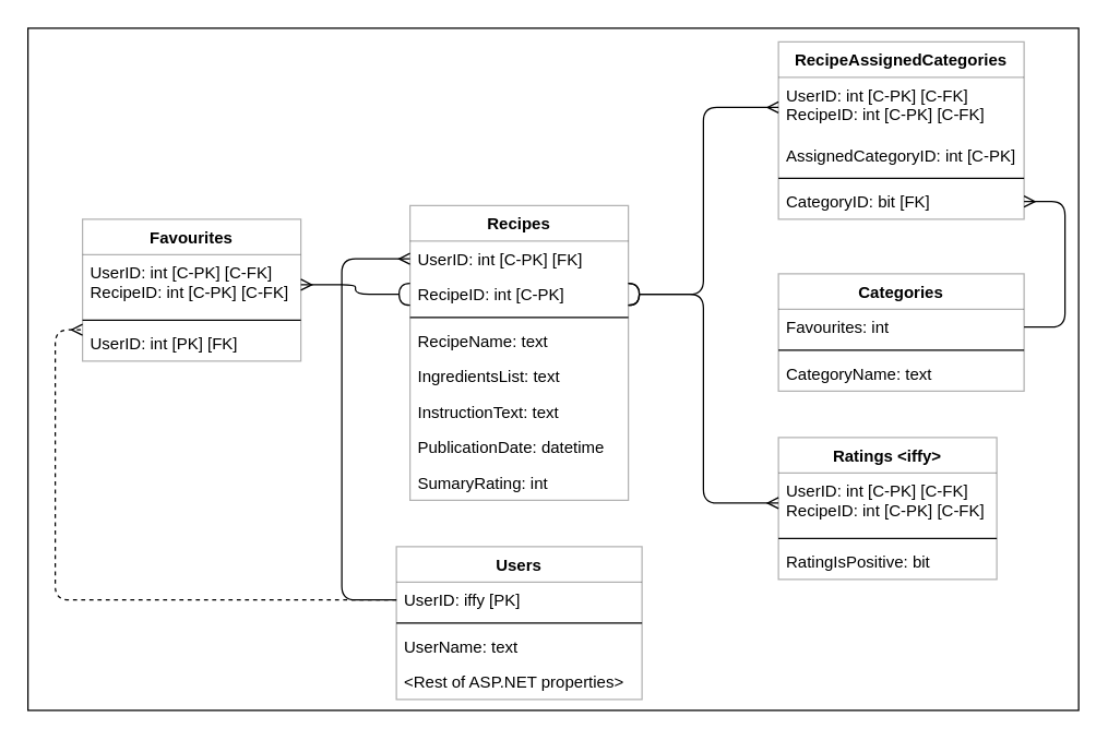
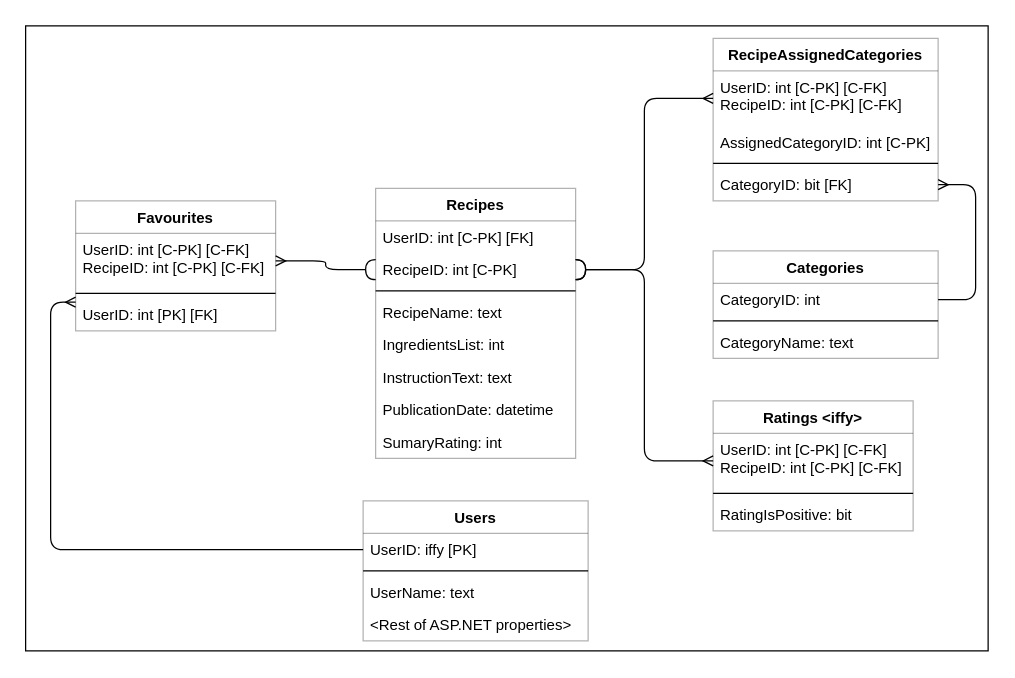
  <mxCell id="0" />
  <mxCell id="1" parent="0" />
  <mxCell id="2" value="" style="whiteSpace=wrap;html=1;" vertex="1" parent="1"><mxGeometry x="20" y="20" width="770" height="500" as="geometry" /></mxCell>
  <mxCell id="3" value="Recipes" style="swimlane;fontStyle=1;align=center;verticalAlign=top;childLayout=stackLayout;horizontal=1;startSize=26;horizontalStack=0;resizeParent=1;resizeParentMax=0;resizeLast=0;collapsible=1;marginBottom=0;opacity=30;" vertex="1" parent="1"><mxGeometry x="300" y="150" width="160" height="216" as="geometry" /></mxCell>
  <mxCell id="4" value="UserID: int [C-PK] [FK]" style="text;strokeColor=none;align=left;verticalAlign=top;spacingLeft=4;spacingRight=4;overflow=hidden;rotatable=0;points=[[0,0.5],[1,0.5]];portConstraint=eastwest;" vertex="1" parent="3"><mxGeometry y="26" width="160" height="26" as="geometry" /></mxCell>
  <mxCell id="5" value="RecipeID: int [C-PK]" style="text;strokeColor=none;align=left;verticalAlign=top;spacingLeft=4;spacingRight=4;overflow=hidden;rotatable=0;points=[[0,0.5],[1,0.5]];portConstraint=eastwest;" vertex="1" parent="3"><mxGeometry y="52" width="160" height="26" as="geometry" /></mxCell>
  <mxCell id="6" value="" style="line;strokeWidth=1;fillColor=none;align=left;verticalAlign=middle;spacingTop=-1;spacingLeft=3;spacingRight=3;rotatable=0;labelPosition=right;points=[];portConstraint=eastwest;" vertex="1" parent="3"><mxGeometry y="78" width="160" height="8" as="geometry" /></mxCell>
  <mxCell id="7" value="RecipeName: text" style="text;strokeColor=none;fillColor=none;align=left;verticalAlign=top;spacingLeft=4;spacingRight=4;overflow=hidden;rotatable=0;points=[[0,0.5],[1,0.5]];portConstraint=eastwest;" vertex="1" parent="3"><mxGeometry y="86" width="160" height="26" as="geometry" /></mxCell>
- <mxCell id="8" value="IngredientsList: text" style="text;strokeColor=none;fillColor=none;align=left;verticalAlign=top;spacingLeft=4;spacingRight=4;overflow=hidden;rotatable=0;points=[[0,0.5],[1,0.5]];portConstraint=eastwest;" vertex="1" parent="3"><mxGeometry y="112" width="160" height="26" as="geometry" /></mxCell>
+ <mxCell id="8" value="IngredientsList: int" style="text;strokeColor=none;fillColor=none;align=left;verticalAlign=top;spacingLeft=4;spacingRight=4;overflow=hidden;rotatable=0;points=[[0,0.5],[1,0.5]];portConstraint=eastwest;" vertex="1" parent="3"><mxGeometry y="112" width="160" height="26" as="geometry" /></mxCell>
  <mxCell id="9" value="InstructionText: text" style="text;strokeColor=none;fillColor=none;align=left;verticalAlign=top;spacingLeft=4;spacingRight=4;overflow=hidden;rotatable=0;points=[[0,0.5],[1,0.5]];portConstraint=eastwest;" vertex="1" parent="3"><mxGeometry y="138" width="160" height="26" as="geometry" /></mxCell>
  <mxCell id="10" value="PublicationDate: datetime" style="text;strokeColor=none;fillColor=none;align=left;verticalAlign=top;spacingLeft=4;spacingRight=4;overflow=hidden;rotatable=0;points=[[0,0.5],[1,0.5]];portConstraint=eastwest;" vertex="1" parent="3"><mxGeometry y="164" width="160" height="26" as="geometry" /></mxCell>
  <mxCell id="11" value="SumaryRating: int" style="text;strokeColor=none;fillColor=none;align=left;verticalAlign=top;spacingLeft=4;spacingRight=4;overflow=hidden;rotatable=0;points=[[0,0.5],[1,0.5]];portConstraint=eastwest;" vertex="1" parent="3"><mxGeometry y="190" width="160" height="26" as="geometry" /></mxCell>
  <mxCell id="12" value="Favourites" style="swimlane;fontStyle=1;align=center;verticalAlign=top;childLayout=stackLayout;horizontal=1;startSize=26;horizontalStack=0;resizeParent=1;resizeParentMax=0;resizeLast=0;collapsible=1;marginBottom=0;opacity=30;" vertex="1" parent="1"><mxGeometry x="60" y="160" width="160" height="104" as="geometry" /></mxCell>
  <mxCell id="13" value="UserID: int [C-PK] [C-FK]&#10;RecipeID: int [C-PK] [C-FK]" style="text;strokeColor=none;align=left;verticalAlign=top;spacingLeft=4;spacingRight=4;overflow=hidden;rotatable=0;points=[[0,0.5],[1,0.5]];portConstraint=eastwest;" vertex="1" parent="12"><mxGeometry y="26" width="160" height="44" as="geometry" /></mxCell>
  <mxCell id="14" value="" style="line;strokeWidth=1;fillColor=none;align=left;verticalAlign=middle;spacingTop=-1;spacingLeft=3;spacingRight=3;rotatable=0;labelPosition=right;points=[];portConstraint=eastwest;" vertex="1" parent="12"><mxGeometry y="70" width="160" height="8" as="geometry" /></mxCell>
  <mxCell id="15" value="UserID: int [PK] [FK]" style="text;strokeColor=none;fillColor=none;align=left;verticalAlign=top;spacingLeft=4;spacingRight=4;overflow=hidden;rotatable=0;points=[[0,0.5],[1,0.5]];portConstraint=eastwest;" vertex="1" parent="12"><mxGeometry y="78" width="160" height="26" as="geometry" /></mxCell>
  <mxCell id="16" value="Users" style="swimlane;fontStyle=1;align=center;verticalAlign=top;childLayout=stackLayout;horizontal=1;startSize=26;horizontalStack=0;resizeParent=1;resizeParentMax=0;resizeLast=0;collapsible=1;marginBottom=0;opacity=30;" vertex="1" parent="1"><mxGeometry x="290" y="400" width="180" height="112" as="geometry" /></mxCell>
  <mxCell id="17" value="UserID: iffy [PK]" style="text;strokeColor=none;align=left;verticalAlign=top;spacingLeft=4;spacingRight=4;overflow=hidden;rotatable=0;points=[[0,0.5],[1,0.5]];portConstraint=eastwest;" vertex="1" parent="16"><mxGeometry y="26" width="180" height="26" as="geometry" /></mxCell>
  <mxCell id="18" value="" style="line;strokeWidth=1;fillColor=none;align=left;verticalAlign=middle;spacingTop=-1;spacingLeft=3;spacingRight=3;rotatable=0;labelPosition=right;points=[];portConstraint=eastwest;" vertex="1" parent="16"><mxGeometry y="52" width="180" height="8" as="geometry" /></mxCell>
  <mxCell id="19" value="UserName: text" style="text;strokeColor=none;fillColor=none;align=left;verticalAlign=top;spacingLeft=4;spacingRight=4;overflow=hidden;rotatable=0;points=[[0,0.5],[1,0.5]];portConstraint=eastwest;" vertex="1" parent="16"><mxGeometry y="60" width="180" height="26" as="geometry" /></mxCell>
  <mxCell id="20" value="&lt;Rest of ASP.NET properties&gt;" style="text;strokeColor=none;fillColor=none;align=left;verticalAlign=top;spacingLeft=4;spacingRight=4;overflow=hidden;rotatable=0;points=[[0,0.5],[1,0.5]];portConstraint=eastwest;" vertex="1" parent="16"><mxGeometry y="86" width="180" height="26" as="geometry" /></mxCell>
  <mxCell id="21" value="Categories" style="swimlane;fontStyle=1;align=center;verticalAlign=top;childLayout=stackLayout;horizontal=1;startSize=26;horizontalStack=0;resizeParent=1;resizeParentMax=0;resizeLast=0;collapsible=1;marginBottom=0;opacity=30;" vertex="1" parent="1"><mxGeometry x="570" y="200" width="180" height="86" as="geometry" /></mxCell>
- <mxCell id="22" value="Favourites: int" style="text;strokeColor=none;align=left;verticalAlign=top;spacingLeft=4;spacingRight=4;overflow=hidden;rotatable=0;points=[[0,0.5],[1,0.5]];portConstraint=eastwest;" vertex="1" parent="21"><mxGeometry y="26" width="180" height="26" as="geometry" /></mxCell>
+ <mxCell id="22" value="CategoryID: int" style="text;strokeColor=none;align=left;verticalAlign=top;spacingLeft=4;spacingRight=4;overflow=hidden;rotatable=0;points=[[0,0.5],[1,0.5]];portConstraint=eastwest;" vertex="1" parent="21"><mxGeometry y="26" width="180" height="26" as="geometry" /></mxCell>
  <mxCell id="23" value="" style="line;strokeWidth=1;fillColor=none;align=left;verticalAlign=middle;spacingTop=-1;spacingLeft=3;spacingRight=3;rotatable=0;labelPosition=right;points=[];portConstraint=eastwest;" vertex="1" parent="21"><mxGeometry y="52" width="180" height="8" as="geometry" /></mxCell>
  <mxCell id="24" value="CategoryName: text" style="text;strokeColor=none;fillColor=none;align=left;verticalAlign=top;spacingLeft=4;spacingRight=4;overflow=hidden;rotatable=0;points=[[0,0.5],[1,0.5]];portConstraint=eastwest;" vertex="1" parent="21"><mxGeometry y="60" width="180" height="26" as="geometry" /></mxCell>
  <mxCell id="25" value="RecipeAssignedCategories" style="swimlane;fontStyle=1;align=center;verticalAlign=top;childLayout=stackLayout;horizontal=1;startSize=26;horizontalStack=0;resizeParent=1;resizeParentMax=0;resizeLast=0;collapsible=1;marginBottom=0;opacity=30;" vertex="1" parent="1"><mxGeometry x="570" y="30" width="180" height="130" as="geometry"><mxRectangle x="810" y="430" width="120" height="26" as="alternateBounds" /></mxGeometry></mxCell>
  <mxCell id="26" value="UserID: int [C-PK] [C-FK]&#10;RecipeID: int [C-PK] [C-FK]" style="text;strokeColor=none;align=left;verticalAlign=top;spacingLeft=4;spacingRight=4;overflow=hidden;rotatable=0;points=[[0,0.5],[1,0.5]];portConstraint=eastwest;" vertex="1" parent="25"><mxGeometry y="26" width="180" height="44" as="geometry" /></mxCell>
  <mxCell id="27" value="AssignedCategoryID: int [C-PK]" style="text;strokeColor=none;align=left;verticalAlign=top;spacingLeft=4;spacingRight=4;overflow=hidden;rotatable=0;points=[[0,0.5],[1,0.5]];portConstraint=eastwest;" vertex="1" parent="25"><mxGeometry y="70" width="180" height="26" as="geometry" /></mxCell>
  <mxCell id="28" value="" style="line;strokeWidth=1;fillColor=none;align=left;verticalAlign=middle;spacingTop=-1;spacingLeft=3;spacingRight=3;rotatable=0;labelPosition=right;points=[];portConstraint=eastwest;" vertex="1" parent="25"><mxGeometry y="96" width="180" height="8" as="geometry" /></mxCell>
  <mxCell id="29" value="CategoryID: bit [FK]" style="text;strokeColor=none;fillColor=none;align=left;verticalAlign=top;spacingLeft=4;spacingRight=4;overflow=hidden;rotatable=0;points=[[0,0.5],[1,0.5]];portConstraint=eastwest;" vertex="1" parent="25"><mxGeometry y="104" width="180" height="26" as="geometry" /></mxCell>
  <mxCell id="30" value="Ratings &lt;iffy&gt;" style="swimlane;fontStyle=1;align=center;verticalAlign=top;childLayout=stackLayout;horizontal=1;startSize=26;horizontalStack=0;resizeParent=1;resizeParentMax=0;resizeLast=0;collapsible=1;marginBottom=0;opacity=30;" vertex="1" parent="1"><mxGeometry x="570" y="320" width="160" height="104" as="geometry" /></mxCell>
  <mxCell id="31" value="UserID: int [C-PK] [C-FK]&#10;RecipeID: int [C-PK] [C-FK]" style="text;strokeColor=none;align=left;verticalAlign=top;spacingLeft=4;spacingRight=4;overflow=hidden;rotatable=0;points=[[0,0.5],[1,0.5]];portConstraint=eastwest;" vertex="1" parent="30"><mxGeometry y="26" width="160" height="44" as="geometry" /></mxCell>
  <mxCell id="32" value="" style="line;strokeWidth=1;fillColor=none;align=left;verticalAlign=middle;spacingTop=-1;spacingLeft=3;spacingRight=3;rotatable=0;labelPosition=right;points=[];portConstraint=eastwest;" vertex="1" parent="30"><mxGeometry y="70" width="160" height="8" as="geometry" /></mxCell>
  <mxCell id="33" value="RatingIsPositive: bit" style="text;strokeColor=none;fillColor=none;align=left;verticalAlign=top;spacingLeft=4;spacingRight=4;overflow=hidden;rotatable=0;points=[[0,0.5],[1,0.5]];portConstraint=eastwest;" vertex="1" parent="30"><mxGeometry y="78" width="160" height="26" as="geometry" /></mxCell>
  <mxCell id="34" style="edgeStyle=orthogonalEdgeStyle;orthogonalLoop=1;jettySize=auto;html=1;endArrow=none;endFill=0;startArrow=ERmany;startFill=0;" edge="1" parent="1" source="29" target="22"><mxGeometry relative="1" as="geometry"><Array as="points"><mxPoint x="780" y="147" /><mxPoint x="780" y="239" /></Array></mxGeometry></mxCell>
  <mxCell id="35" style="edgeStyle=orthogonalEdgeStyle;orthogonalLoop=1;jettySize=auto;html=1;exitX=1;exitY=0.5;exitDx=0;exitDy=0;endArrow=ERmany;endFill=0;startArrow=halfCircle;startFill=0;" edge="1" parent="1" source="5" target="31"><mxGeometry relative="1" as="geometry"><mxPoint x="570" y="359" as="targetPoint" /></mxGeometry></mxCell>
- <mxCell id="36" style="edgeStyle=orthogonalEdgeStyle;orthogonalLoop=1;jettySize=auto;html=1;endArrow=ERmany;endFill=0;" edge="1" parent="1" source="17" target="4"><mxGeometry relative="1" as="geometry"><Array as="points"><mxPoint x="250" y="439" /><mxPoint x="250" y="189" /></Array></mxGeometry></mxCell>
- <mxCell id="37" style="edgeStyle=orthogonalEdgeStyle;orthogonalLoop=1;jettySize=auto;html=1;endArrow=ERmany;endFill=0;dashed=1;" edge="1" parent="1" source="17" target="15"><mxGeometry relative="1" as="geometry"><Array as="points"><mxPoint x="40" y="439" /><mxPoint x="40" y="241" /></Array></mxGeometry></mxCell>
+ <mxCell id="37" style="edgeStyle=orthogonalEdgeStyle;orthogonalLoop=1;jettySize=auto;html=1;endArrow=ERmany;endFill=0;" edge="1" parent="1" source="17" target="15"><mxGeometry relative="1" as="geometry"><Array as="points"><mxPoint x="40" y="439" /><mxPoint x="40" y="241" /></Array></mxGeometry></mxCell>
  <mxCell id="38" style="edgeStyle=orthogonalEdgeStyle;orthogonalLoop=1;jettySize=auto;html=1;endArrow=ERmany;endFill=0;startArrow=halfCircle;startFill=0;" edge="1" parent="1" source="5" target="13"><mxGeometry relative="1" as="geometry"><mxPoint x="220" y="259" as="targetPoint" /></mxGeometry></mxCell>
  <mxCell id="39" style="edgeStyle=orthogonalEdgeStyle;orthogonalLoop=1;jettySize=auto;html=1;exitX=1;exitY=0.5;exitDx=0;exitDy=0;endArrow=ERmany;endFill=0;startArrow=halfCircle;startFill=0;" edge="1" parent="1" source="5" target="26"><mxGeometry relative="1" as="geometry"><mxPoint x="570" y="113" as="targetPoint" /></mxGeometry></mxCell>
